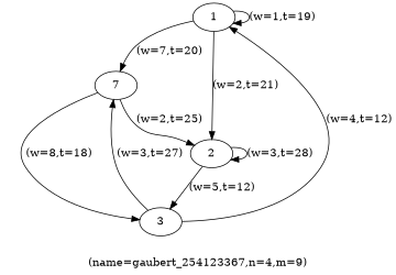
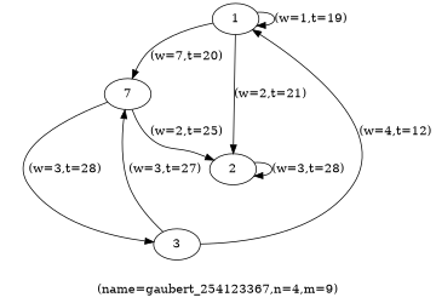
  digraph {
    label="(name=gaubert_254123367,n=4,m=9)"
    n1 [label=1]
    n2 [label=7]
    n3 [label=2]
    n4 [label=3]
    n1 -> n1 [label="(w=1,t=19)"]
    n1 -> n2 [label="(w=7,t=20)"]
    n1 -> n3 [label="(w=2,t=21)"]
    n2 -> n3 [label="(w=2,t=25)"]
-   n2 -> n4 [label="(w=8,t=18)"]
+   n2 -> n4 [label="(w=3,t=28)"]
    n3 -> n3 [label="(w=3,t=28)"]
-   n3 -> n4 [label="(w=5,t=12)"]
    n4 -> n1 [label="(w=4,t=12)"]
    n4 -> n2 [label="(w=3,t=27)"]
  }
